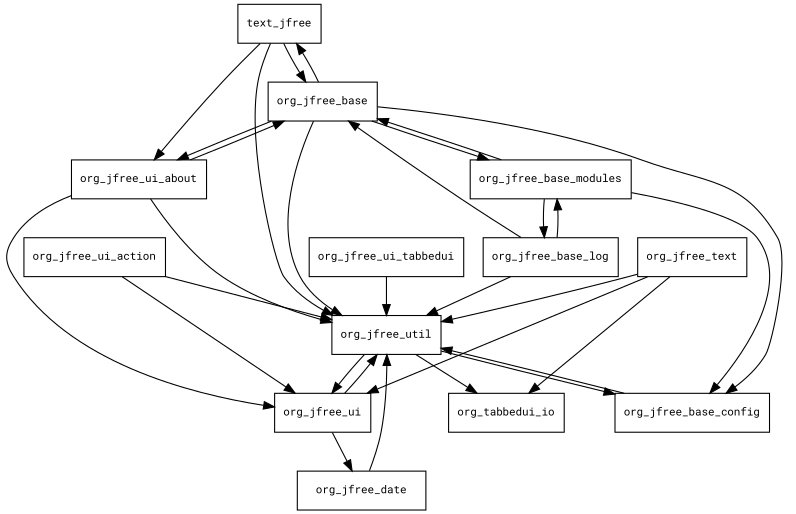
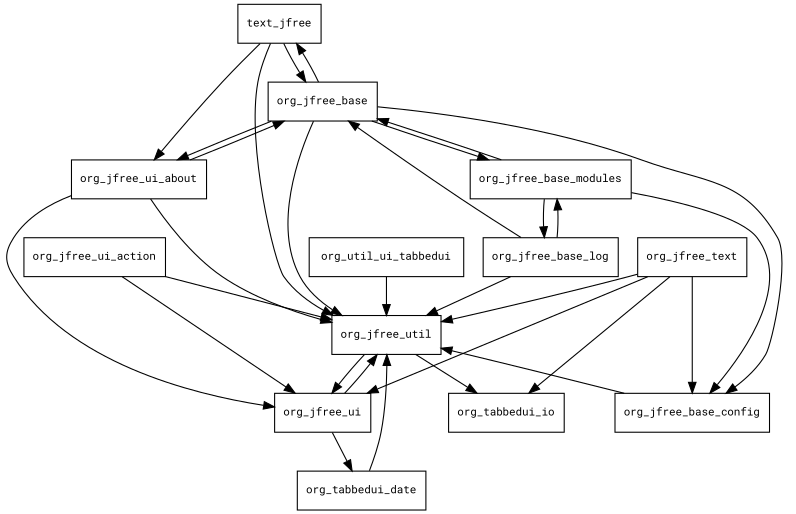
  digraph {
    fontname="Roboto Mono"
    node [fontname="Roboto Mono" fontsize=10.0 shape=box]
    edge [fontname="Roboto Mono"]
    n1 [label=text_jfree]
    org_jfree_base
    org_jfree_ui_about
    org_jfree_util
    org_jfree_base_config
    org_jfree_base_modules
    org_jfree_ui
    n8 [label=org_tabbedui_io]
    org_jfree_base_log
-   org_jfree_date
+   org_jfree_date [label=org_tabbedui_date]
    org_jfree_text
    org_jfree_ui_action
-   org_jfree_ui_tabbedui
+   org_jfree_ui_tabbedui [label=org_util_ui_tabbedui]
    n1 -> org_jfree_base
    n1 -> org_jfree_ui_about
    n1 -> org_jfree_util
    org_jfree_base -> n1
    org_jfree_base -> org_jfree_ui_about
    org_jfree_base -> org_jfree_util
    org_jfree_base -> org_jfree_base_config
    org_jfree_base -> org_jfree_base_modules
    org_jfree_ui_about -> org_jfree_base
    org_jfree_ui_about -> org_jfree_util
    org_jfree_ui_about -> org_jfree_ui
-   org_jfree_util -> org_jfree_base_config
+   org_jfree_text -> org_jfree_base_config
    org_jfree_util -> org_jfree_ui
    org_jfree_util -> n8
    org_jfree_base_config -> org_jfree_util
    org_jfree_base_modules -> org_jfree_base
    org_jfree_base_modules -> org_jfree_base_config
    org_jfree_base_modules -> org_jfree_base_log
    org_jfree_ui -> org_jfree_util
    org_jfree_ui -> org_jfree_date
    org_jfree_base_log -> org_jfree_base
    org_jfree_base_log -> org_jfree_util
    org_jfree_base_log -> org_jfree_base_modules
    org_jfree_date -> org_jfree_util
    org_jfree_text -> org_jfree_util
    org_jfree_text -> org_jfree_ui
    org_jfree_text -> n8
    org_jfree_ui_action -> org_jfree_util
    org_jfree_ui_action -> org_jfree_ui
    org_jfree_ui_tabbedui -> org_jfree_util
  }
